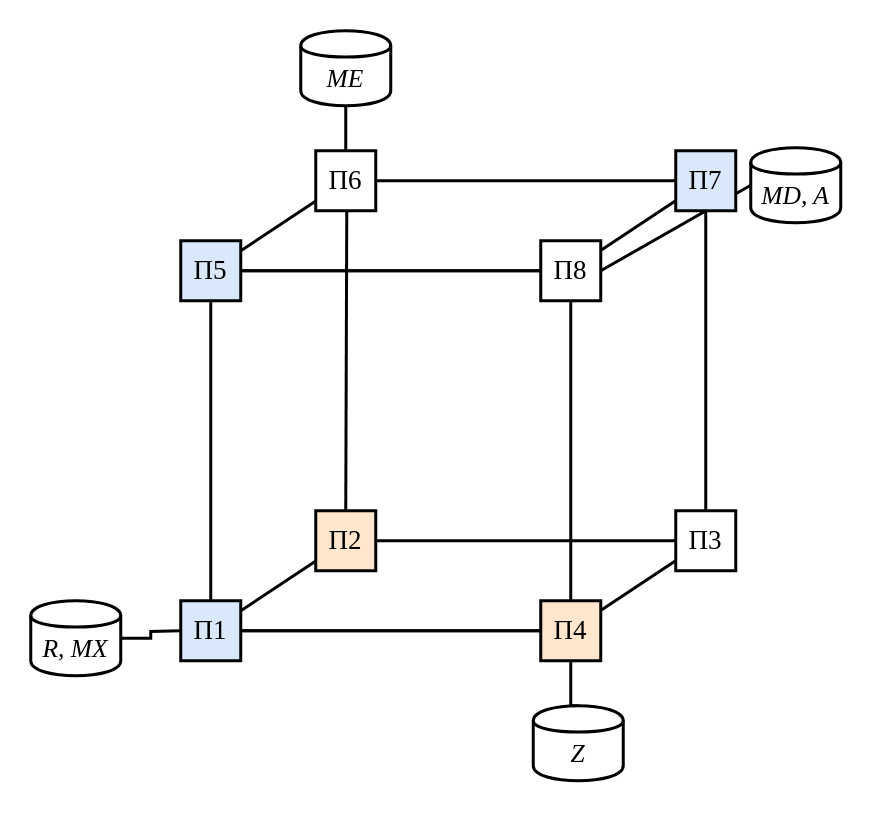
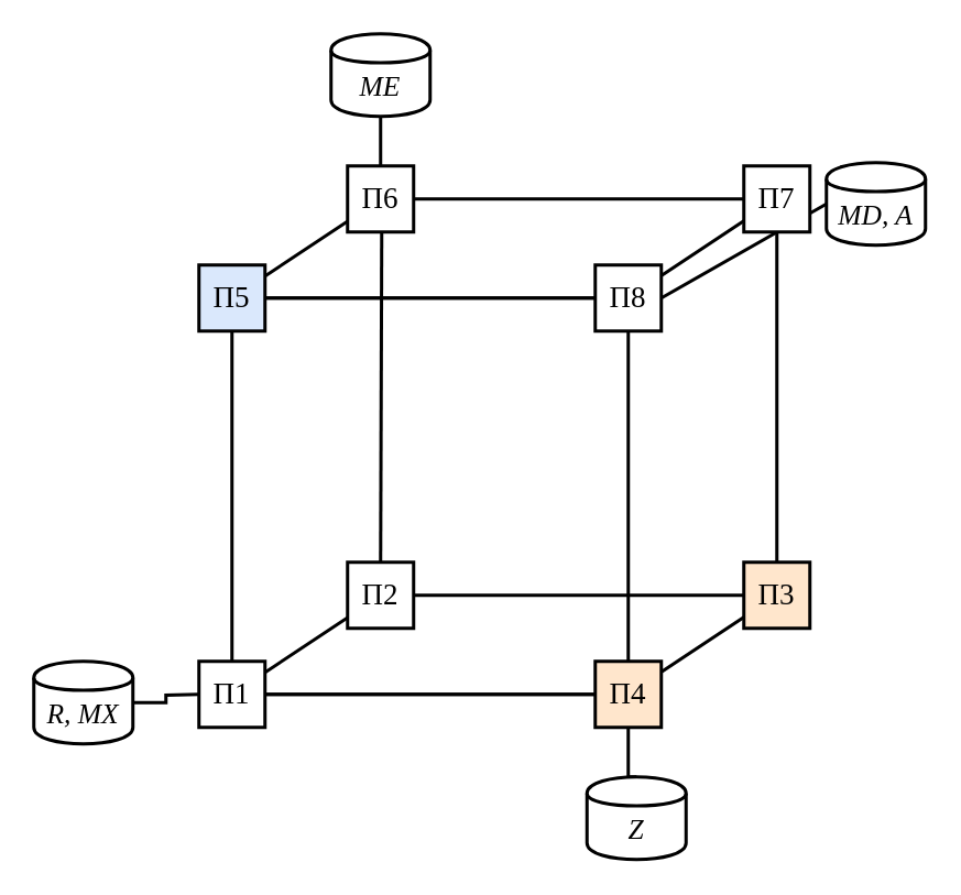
  <mxCell id="0" />
  <mxCell id="1" parent="0" />
  <mxCell id="2" value="" style="group" parent="1" vertex="1" connectable="0"><mxGeometry x="140" y="120" width="350" height="320" as="geometry" /></mxCell>
  <mxCell id="3" value="" style="whiteSpace=wrap;html=1;aspect=fixed;fillColor=none;strokeColor=#000000;strokeWidth=2;" parent="2" vertex="1"><mxGeometry y="60.0" width="240" height="240" as="geometry" /></mxCell>
  <mxCell id="4" value="" style="shape=parallelogram;perimeter=parallelogramPerimeter;whiteSpace=wrap;html=1;fillColor=none;size=0.274;strokeColor=#000000;strokeWidth=2;" parent="2" vertex="1"><mxGeometry y="2.842e-14" width="330" height="60" as="geometry" /></mxCell>
  <mxCell id="5" value="" style="shape=parallelogram;perimeter=parallelogramPerimeter;whiteSpace=wrap;html=1;fillColor=none;size=0.274;strokeColor=#000000;strokeWidth=2;" parent="2" vertex="1"><mxGeometry y="240.0" width="330" height="60" as="geometry" /></mxCell>
  <mxCell id="6" value="" style="endArrow=none;html=1;entryX=0.275;entryY=-0.015;entryDx=0;entryDy=0;entryPerimeter=0;strokeColor=#000000;strokeWidth=2;" parent="2" edge="1"><mxGeometry width="50" height="50" relative="1" as="geometry"><mxPoint x="90" y="220.0" as="sourcePoint" /><mxPoint x="90.75" y="0.1" as="targetPoint" /></mxGeometry></mxCell>
  <mxCell id="7" value="" style="endArrow=none;html=1;entryX=0.275;entryY=-0.015;entryDx=0;entryDy=0;entryPerimeter=0;strokeColor=#000000;strokeWidth=2;" parent="2" edge="1"><mxGeometry width="50" height="50" relative="1" as="geometry"><mxPoint x="330.52" y="2.842e-14" as="sourcePoint" /><mxPoint x="330.52" as="targetPoint" /></mxGeometry></mxCell>
  <mxCell id="8" value="" style="endArrow=none;html=1;strokeColor=#000000;strokeWidth=2;entryX=0.5;entryY=1;entryDx=0;entryDy=0;" parent="2" edge="1"><mxGeometry width="50" height="50" relative="1" as="geometry"><mxPoint x="330" y="220.0" as="sourcePoint" /><mxPoint x="330" y="20.0" as="targetPoint" /></mxGeometry></mxCell>
- <mxCell id="9" value="П1" style="whiteSpace=wrap;html=1;aspect=fixed;fontFamily=Times New Roman;fontSize=18;strokeWidth=2;fillColor=#dae8fc;" parent="2" vertex="1"><mxGeometry x="-20" y="280" width="40" height="40" as="geometry" /></mxCell>
- <mxCell id="10" value="П2" style="whiteSpace=wrap;html=1;aspect=fixed;fontFamily=Times New Roman;fontSize=18;strokeWidth=2;fillColor=#ffe6cc;" parent="2" vertex="1"><mxGeometry x="70" y="220.0" width="40" height="40" as="geometry" /></mxCell>
+ <mxCell id="9" value="П1" style="whiteSpace=wrap;html=1;aspect=fixed;fontFamily=Times New Roman;fontSize=18;strokeWidth=2;" parent="2" vertex="1"><mxGeometry x="-20" y="280" width="40" height="40" as="geometry" /></mxCell>
+ <mxCell id="10" value="П2" style="whiteSpace=wrap;html=1;aspect=fixed;fontFamily=Times New Roman;fontSize=18;strokeWidth=2;" parent="2" vertex="1"><mxGeometry x="70" y="220.0" width="40" height="40" as="geometry" /></mxCell>
  <mxCell id="11" value="П5" style="whiteSpace=wrap;html=1;aspect=fixed;fontFamily=Times New Roman;fontSize=18;strokeWidth=2;fillColor=#dae8fc;" parent="2" vertex="1"><mxGeometry x="-20" y="40.0" width="40" height="40" as="geometry" /></mxCell>
  <mxCell id="12" value="П8" style="whiteSpace=wrap;html=1;aspect=fixed;fontFamily=Times New Roman;fontSize=18;strokeWidth=2;" parent="2" vertex="1"><mxGeometry x="220" y="40.0" width="40" height="40" as="geometry" /></mxCell>
- <mxCell id="13" value="П3" style="whiteSpace=wrap;html=1;aspect=fixed;fontFamily=Times New Roman;fontSize=18;strokeWidth=2;" parent="2" vertex="1"><mxGeometry x="310" y="220.0" width="40" height="40" as="geometry" /></mxCell>
+ <mxCell id="13" value="П3" style="whiteSpace=wrap;html=1;aspect=fixed;fontFamily=Times New Roman;fontSize=18;strokeWidth=2;fillColor=#ffe6cc;" parent="2" vertex="1"><mxGeometry x="310" y="220.0" width="40" height="40" as="geometry" /></mxCell>
  <mxCell id="14" value="П4" style="whiteSpace=wrap;html=1;aspect=fixed;fontFamily=Times New Roman;fontSize=18;strokeWidth=2;fillColor=#ffe6cc;" parent="2" vertex="1"><mxGeometry x="220" y="280" width="40" height="40" as="geometry" /></mxCell>
  <mxCell id="15" style="edgeStyle=orthogonalEdgeStyle;rounded=0;orthogonalLoop=1;jettySize=auto;html=1;exitX=1;exitY=0.5;exitDx=0;exitDy=0;entryX=0;entryY=0.5;entryDx=0;entryDy=0;endArrow=none;endFill=0;strokeColor=#000000;strokeWidth=2;fontFamily=Times New Roman;fontSize=17;" parent="1" source="16" edge="1"><mxGeometry relative="1" as="geometry"><mxPoint x="120" y="420" as="targetPoint" /></mxGeometry></mxCell>
  <mxCell id="16" value="R, MX" style="shape=cylinder;whiteSpace=wrap;html=1;boundedLbl=1;backgroundOutline=1;strokeColor=#000000;strokeWidth=2;fillColor=#ffffff;fontFamily=Times New Roman;fontSize=17;fontStyle=2" parent="1" vertex="1"><mxGeometry x="20" y="400" width="60" height="50" as="geometry" /></mxCell>
  <mxCell id="17" style="edgeStyle=orthogonalEdgeStyle;rounded=0;orthogonalLoop=1;jettySize=auto;html=1;exitX=0.5;exitY=0;exitDx=0;exitDy=0;entryX=0.5;entryY=1;entryDx=0;entryDy=0;strokeColor=#000000;strokeWidth=2;fontFamily=Times New Roman;fontSize=17;endArrow=none;endFill=0;" parent="1" source="18" edge="1"><mxGeometry relative="1" as="geometry"><mxPoint x="380" y="440" as="targetPoint" /></mxGeometry></mxCell>
  <mxCell id="18" value="Z" style="shape=cylinder;whiteSpace=wrap;html=1;boundedLbl=1;backgroundOutline=1;strokeColor=#000000;strokeWidth=2;fillColor=#ffffff;fontFamily=Times New Roman;fontSize=17;fontStyle=2" parent="1" vertex="1"><mxGeometry x="355" y="470" width="60" height="50" as="geometry" /></mxCell>
  <mxCell id="19" value="ME" style="shape=cylinder;whiteSpace=wrap;html=1;boundedLbl=1;backgroundOutline=1;strokeColor=#000000;strokeWidth=2;fillColor=#ffffff;fontFamily=Times New Roman;fontSize=17;fontStyle=2" parent="1" vertex="1"><mxGeometry x="200" y="20" width="60" height="50" as="geometry" /></mxCell>
  <mxCell id="20" value="MD, A" style="shape=cylinder;whiteSpace=wrap;html=1;boundedLbl=1;backgroundOutline=1;strokeColor=#000000;strokeWidth=2;fillColor=#ffffff;fontFamily=Times New Roman;fontSize=17;fontStyle=2" parent="1" vertex="1"><mxGeometry x="500" y="98" width="60" height="50" as="geometry" /></mxCell>
  <mxCell id="21" value="" style="endArrow=none;html=1;strokeColor=#000000;strokeWidth=2;fontFamily=Times New Roman;fontSize=17;exitX=1;exitY=0.5;exitDx=0;exitDy=0;entryX=0;entryY=0.5;entryDx=0;entryDy=0;" parent="1" target="20" edge="1"><mxGeometry width="50" height="50" relative="1" as="geometry"><mxPoint x="400" y="180" as="sourcePoint" /><mxPoint x="620" y="300" as="targetPoint" /></mxGeometry></mxCell>
  <mxCell id="22" value="" style="endArrow=none;html=1;strokeColor=#000000;strokeWidth=2;fontFamily=Times New Roman;fontSize=17;exitX=0.5;exitY=0;exitDx=0;exitDy=0;" parent="1" edge="1"><mxGeometry width="50" height="50" relative="1" as="geometry"><mxPoint x="230" y="100" as="sourcePoint" /><mxPoint x="230" y="70" as="targetPoint" /></mxGeometry></mxCell>
  <mxCell id="23" value="П6" style="whiteSpace=wrap;html=1;aspect=fixed;fontFamily=Times New Roman;fontSize=18;strokeWidth=2;" parent="1" vertex="1"><mxGeometry x="210" y="100" width="40" height="40" as="geometry" /></mxCell>
- <mxCell id="24" value="П7" style="whiteSpace=wrap;html=1;aspect=fixed;fontFamily=Times New Roman;fontSize=18;strokeWidth=2;fillColor=#dae8fc;" parent="1" vertex="1"><mxGeometry x="450" y="100" width="40" height="40" as="geometry" /></mxCell>
+ <mxCell id="24" value="П7" style="whiteSpace=wrap;html=1;aspect=fixed;fontFamily=Times New Roman;fontSize=18;strokeWidth=2;" parent="1" vertex="1"><mxGeometry x="450" y="100" width="40" height="40" as="geometry" /></mxCell>
